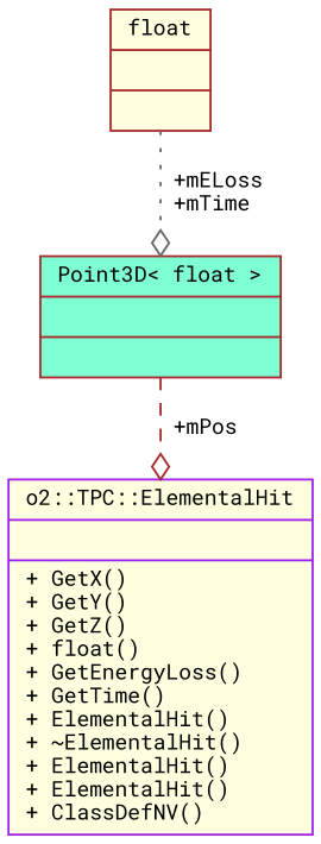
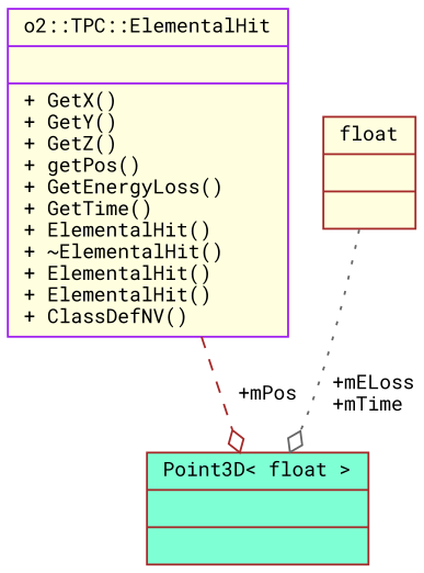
  digraph {
    fontname="Roboto Mono"
    node [color=brown fillcolor=lightyellow fontname="Roboto Mono" fontsize=10 shape=record style=filled]
    edge [arrowhead=odiamond fontname="Roboto Mono" fontsize=10 labelfontname=Helvetica labelfontsize=10]
-   n1 [color=purple fontcolor=black height=0.2 label="{o2::TPC::ElementalHit\n||+ GetX()\l+ GetY()\l+ GetZ()\l+ float()\l+ GetEnergyLoss()\l+ GetTime()\l+ ElementalHit()\l+ ~ElementalHit()\l+ ElementalHit()\l+ ElementalHit()\l+ ClassDefNV()\l}" width=0.4]
+   n1 [color=purple fontcolor=black height=0.2 label="{o2::TPC::ElementalHit\n||+ GetX()\l+ GetY()\l+ GetZ()\l+ getPos()\l+ GetEnergyLoss()\l+ GetTime()\l+ ElementalHit()\l+ ~ElementalHit()\l+ ElementalHit()\l+ ElementalHit()\l+ ClassDefNV()\l}" width=0.4]
    n2 [height=0.2 label="{float\n||}" width=0.4]
    n3 [fillcolor=aquamarine height=0.2 label="{Point3D\< float \>\n||}" width=0.4]
    n2 -> n3 [color=gray40 label=" +mELoss\n+mTime" style=dotted]
-   n3 -> n1 [color=brown label=" +mPos" style=dashed]
+   n1 -> n3 [color=brown label=" +mPos" style=dashed]
  }
